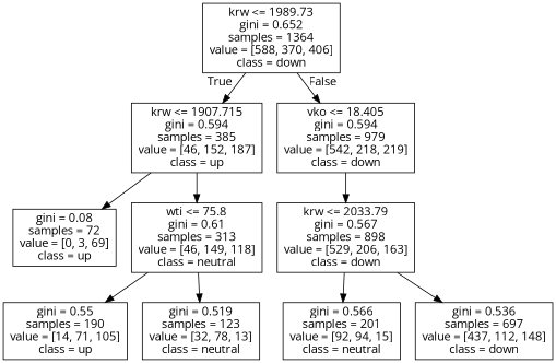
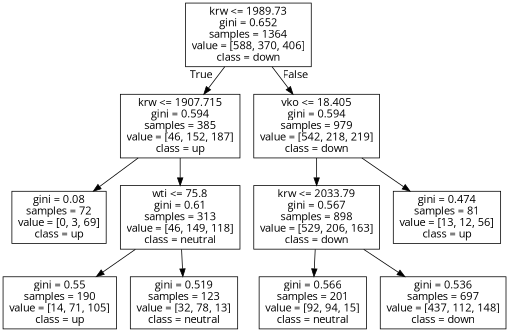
  digraph {
    fontname="Open Sans"
    node [shape=box fontname="Open Sans"]
    edge [fontname="Open Sans"]
    n1 [label="krw <= 1989.73\ngini = 0.652\nsamples = 1364\nvalue = [588, 370, 406]\nclass = down"]
    n2 [label="krw <= 1907.715\ngini = 0.594\nsamples = 385\nvalue = [46, 152, 187]\nclass = up"]
    n3 [label="vko <= 18.405\ngini = 0.594\nsamples = 979\nvalue = [542, 218, 219]\nclass = down"]
    n4 [label="gini = 0.08\nsamples = 72\nvalue = [0, 3, 69]\nclass = up"]
    n5 [label="wti <= 75.8\ngini = 0.61\nsamples = 313\nvalue = [46, 149, 118]\nclass = neutral"]
    n6 [label="gini = 0.55\nsamples = 190\nvalue = [14, 71, 105]\nclass = up"]
    n7 [label="gini = 0.519\nsamples = 123\nvalue = [32, 78, 13]\nclass = neutral"]
    n8 [label="krw <= 2033.79\ngini = 0.567\nsamples = 898\nvalue = [529, 206, 163]\nclass = down"]
+   n9 [label="gini = 0.474\nsamples = 81\nvalue = [13, 12, 56]\nclass = up"]
    n10 [label="gini = 0.566\nsamples = 201\nvalue = [92, 94, 15]\nclass = neutral"]
    n11 [label="gini = 0.536\nsamples = 697\nvalue = [437, 112, 148]\nclass = down"]
    n1 -> n2 [headlabel=True labelangle=45 labeldistance=2.5]
    n1 -> n3 [headlabel=False labelangle=-45 labeldistance=2.5]
    n2 -> n4
    n2 -> n5
    n3 -> n8
+   n3 -> n9
    n5 -> n6
    n5 -> n7
    n8 -> n10
    n8 -> n11
  }
